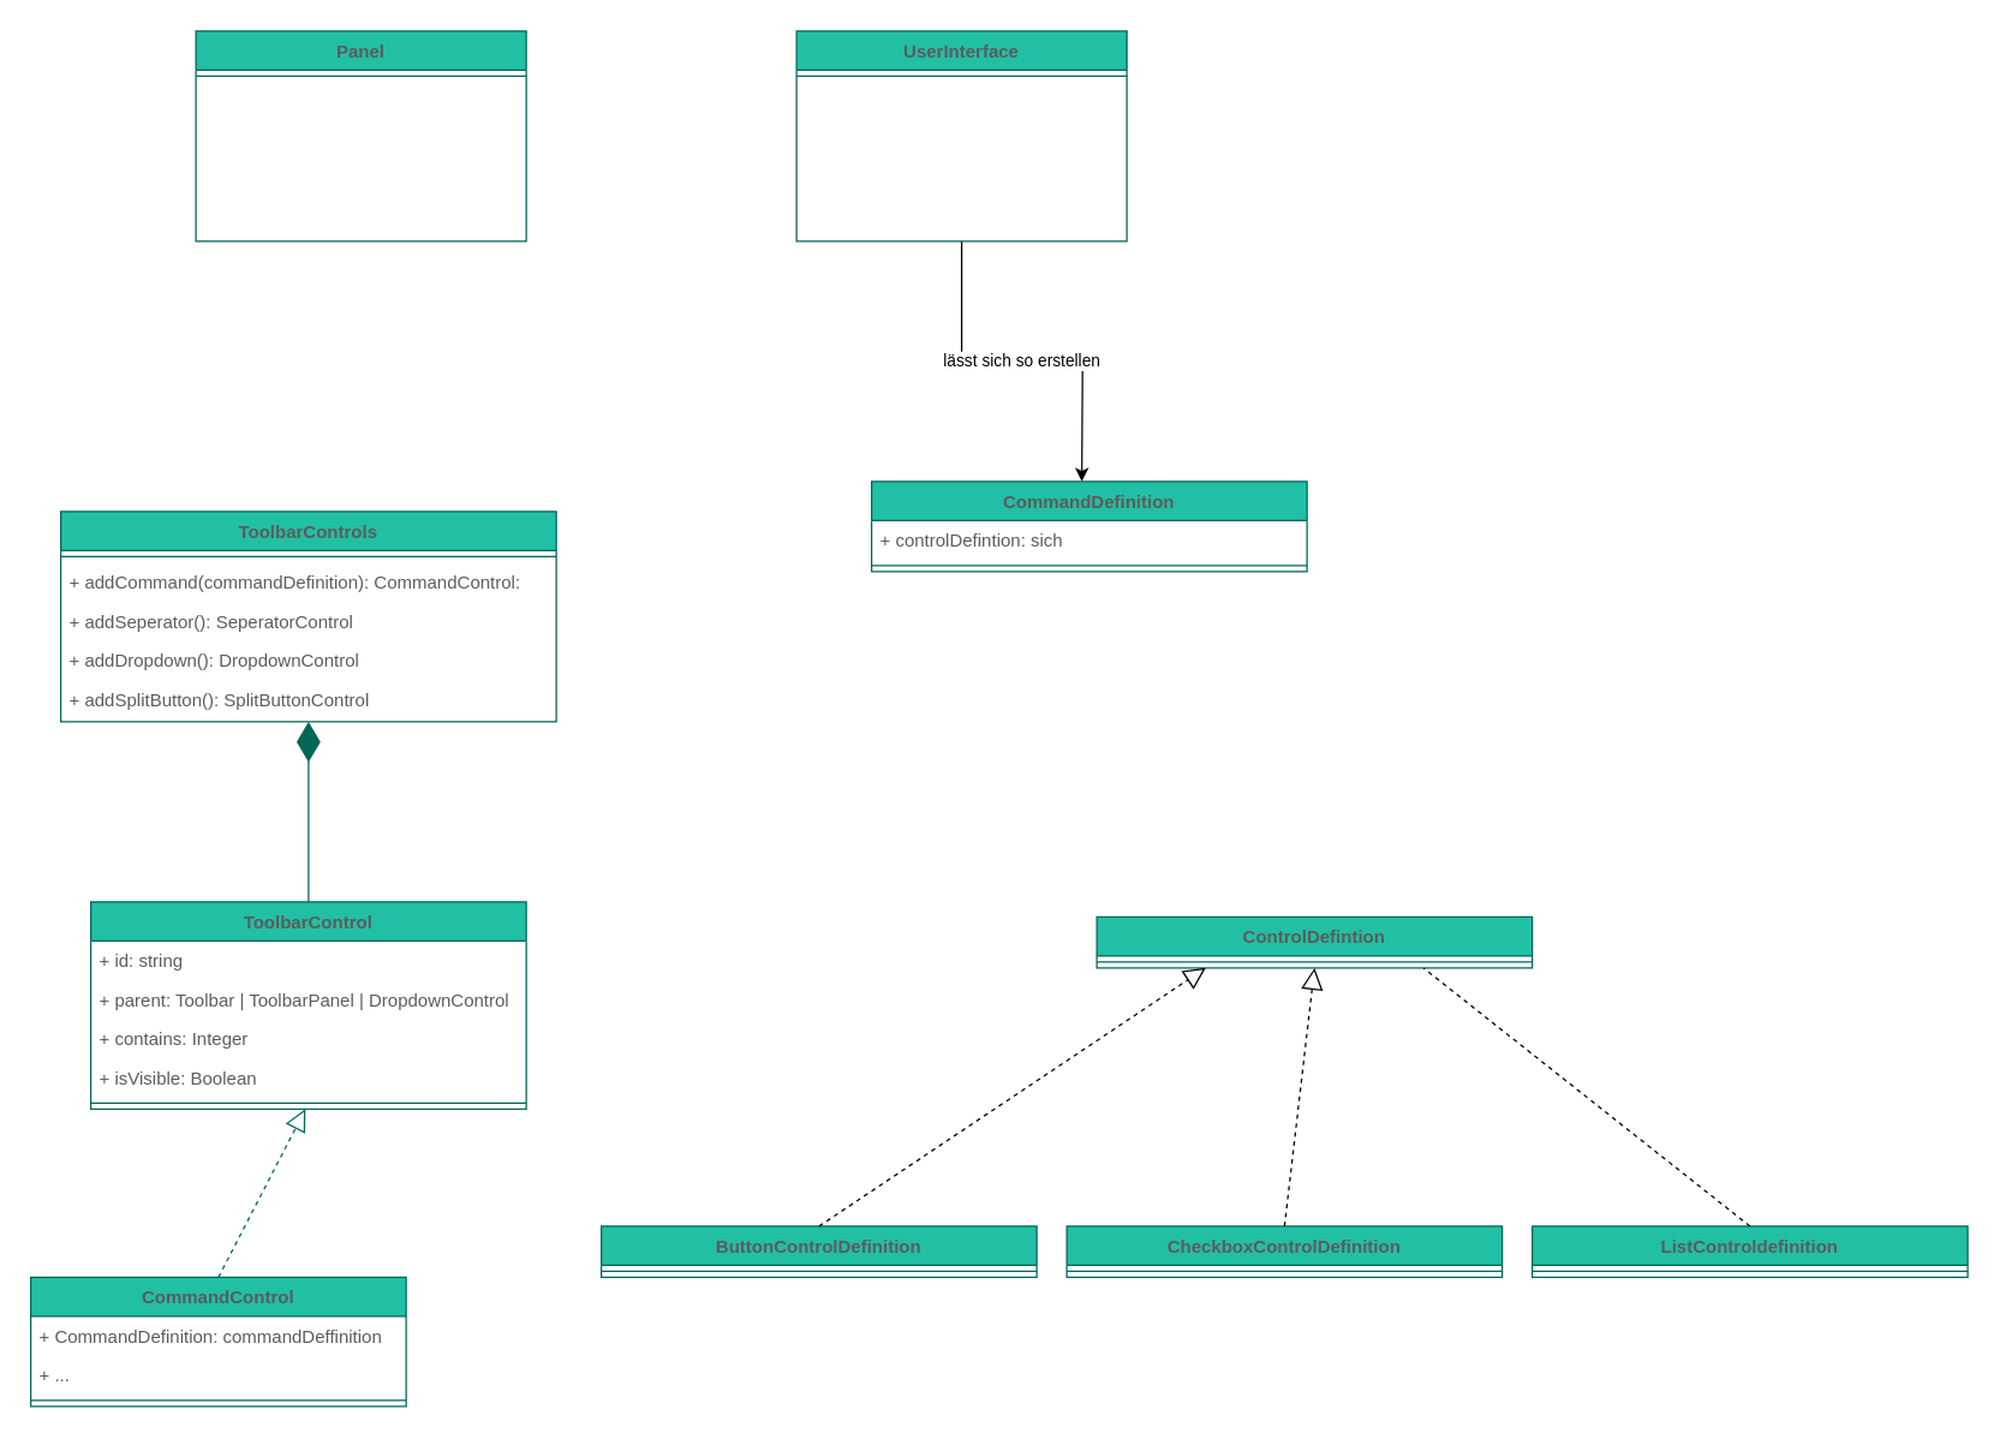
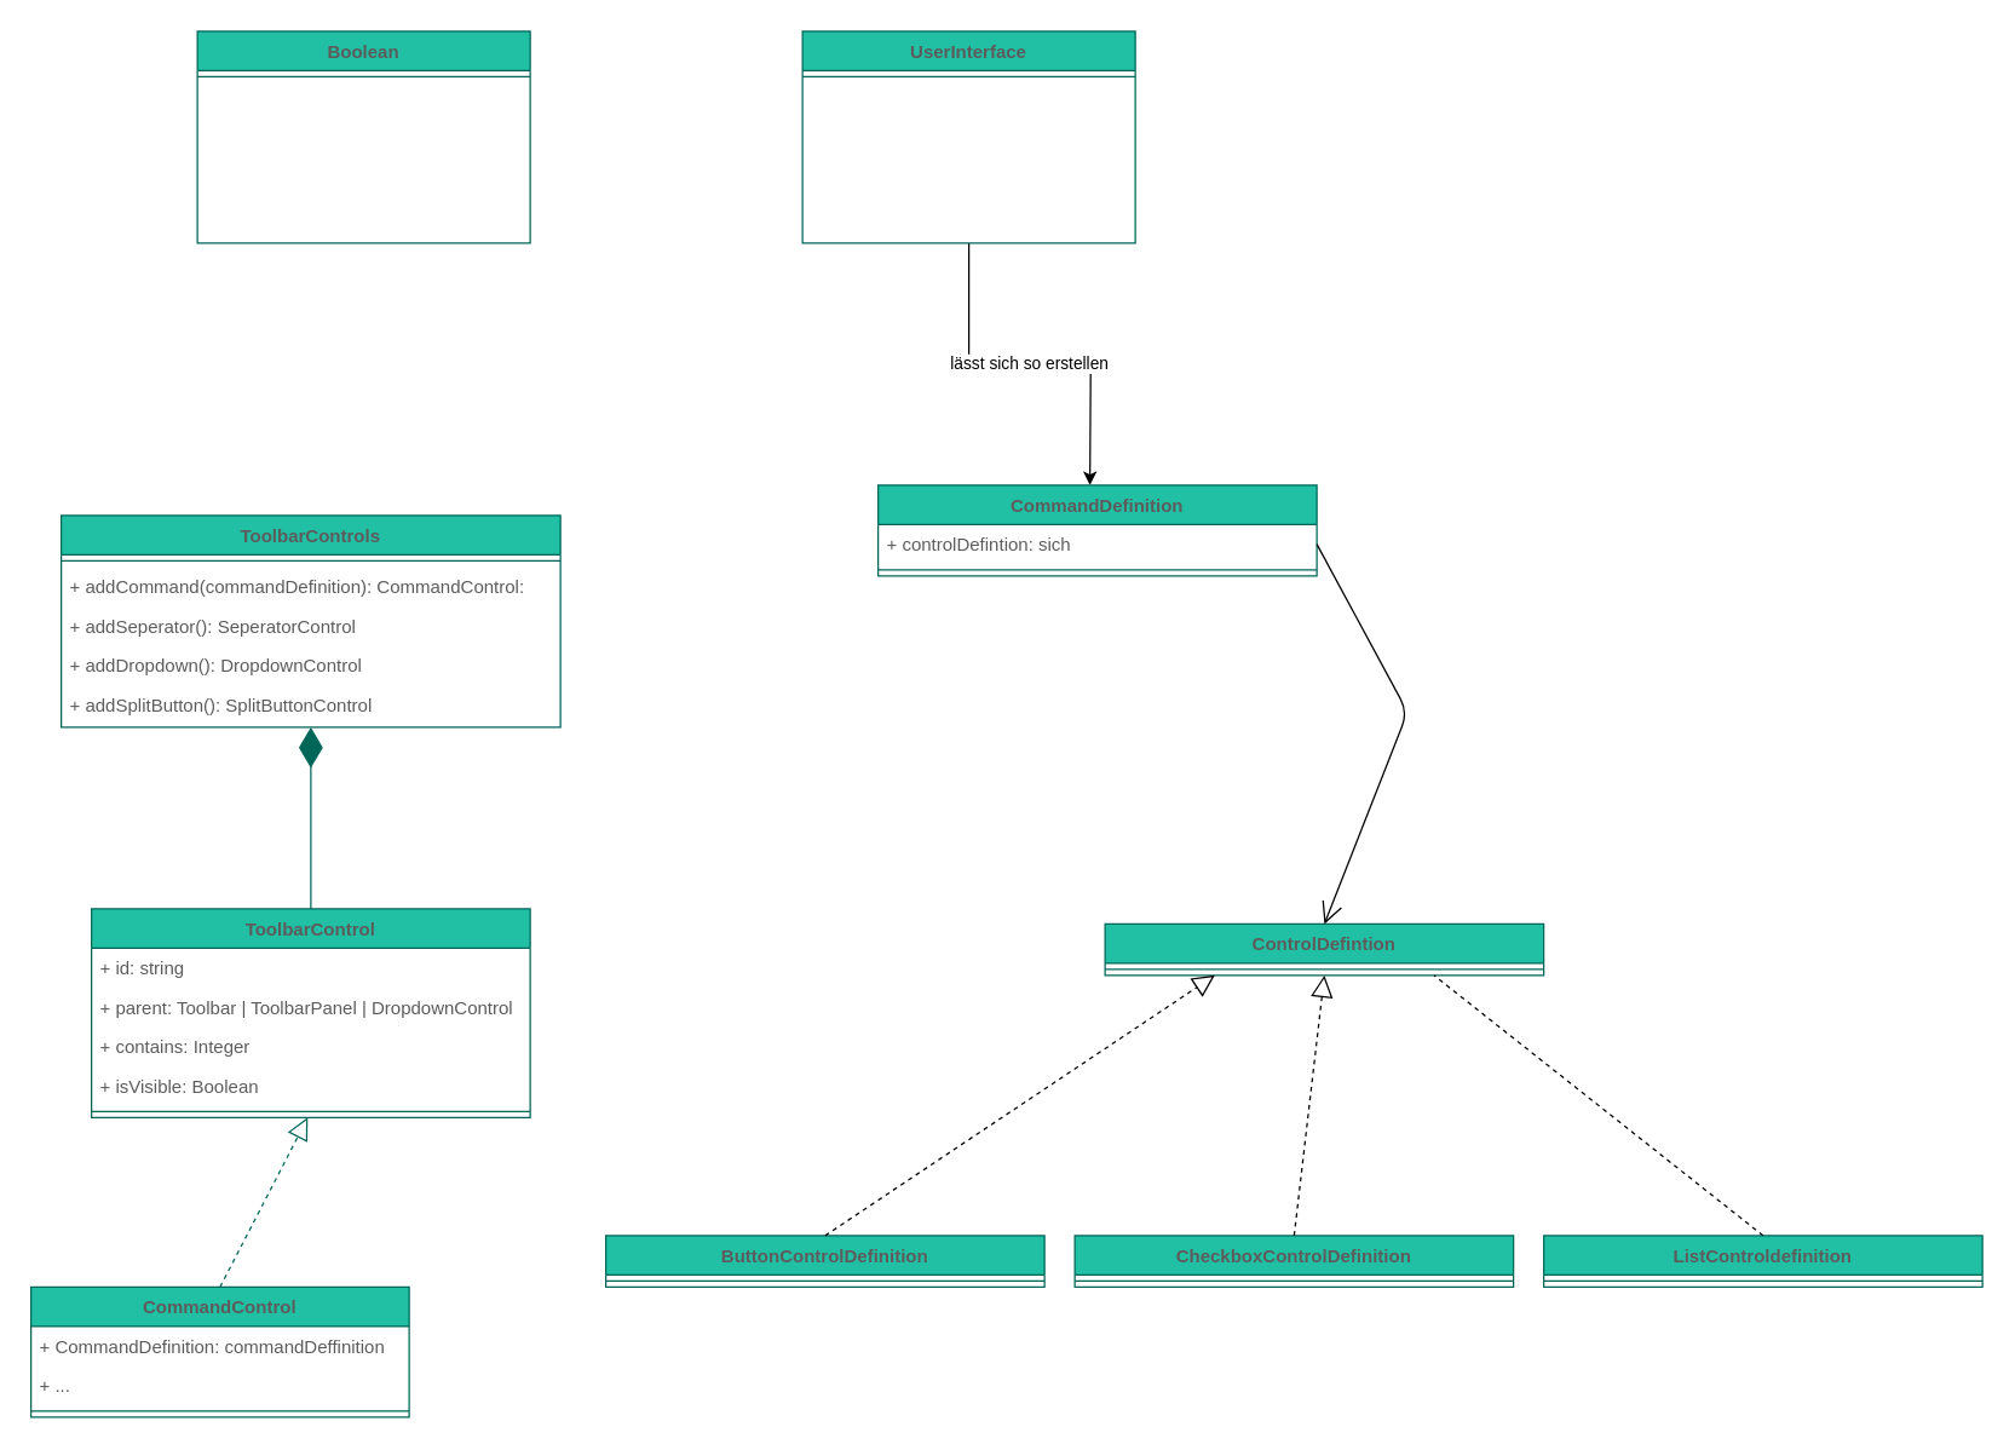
  <mxCell id="0" />
  <mxCell id="1" parent="0" />
  <mxCell id="2" value="ToolbarControls" style="swimlane;fontStyle=1;align=center;verticalAlign=top;childLayout=stackLayout;horizontal=1;startSize=26;horizontalStack=0;resizeParent=1;resizeLast=0;collapsible=1;marginBottom=0;rounded=0;shadow=0;strokeWidth=1;fillColor=#21C0A5;strokeColor=#006658;fontColor=#5C5C5C;" parent="1" vertex="1"><mxGeometry x="40" y="340" width="330" height="140" as="geometry"><mxRectangle x="120" y="20" width="160" height="26" as="alternateBounds" /></mxGeometry></mxCell>
  <mxCell id="3" value="" style="line;html=1;strokeWidth=1;align=left;verticalAlign=middle;spacingTop=-1;spacingLeft=3;spacingRight=3;rotatable=0;labelPosition=right;points=[];portConstraint=eastwest;fillColor=#21C0A5;strokeColor=#006658;fontColor=#5C5C5C;" parent="2" vertex="1"><mxGeometry y="26" width="330" height="8" as="geometry" /></mxCell>
  <mxCell id="4" value="+ addCommand(commandDefinition): CommandControl: " style="text;align=left;verticalAlign=top;spacingLeft=4;spacingRight=4;overflow=hidden;rotatable=0;points=[[0,0.5],[1,0.5]];portConstraint=eastwest;fontColor=#5C5C5C;" parent="2" vertex="1"><mxGeometry y="34" width="330" height="26" as="geometry" /></mxCell>
  <mxCell id="5" value="+ addSeperator(): SeperatorControl" style="text;align=left;verticalAlign=top;spacingLeft=4;spacingRight=4;overflow=hidden;rotatable=0;points=[[0,0.5],[1,0.5]];portConstraint=eastwest;fontColor=#5C5C5C;" parent="2" vertex="1"><mxGeometry y="60" width="330" height="26" as="geometry" /></mxCell>
  <mxCell id="6" value="+ addDropdown(): DropdownControl" style="text;align=left;verticalAlign=top;spacingLeft=4;spacingRight=4;overflow=hidden;rotatable=0;points=[[0,0.5],[1,0.5]];portConstraint=eastwest;fontColor=#5C5C5C;" parent="2" vertex="1"><mxGeometry y="86" width="330" height="26" as="geometry" /></mxCell>
  <mxCell id="7" value="+ addSplitButton(): SplitButtonControl" style="text;align=left;verticalAlign=top;spacingLeft=4;spacingRight=4;overflow=hidden;rotatable=0;points=[[0,0.5],[1,0.5]];portConstraint=eastwest;fontColor=#5C5C5C;" parent="2" vertex="1"><mxGeometry y="112" width="330" height="26" as="geometry" /></mxCell>
  <mxCell id="8" value="CommandControl" style="swimlane;fontStyle=1;align=center;verticalAlign=top;childLayout=stackLayout;horizontal=1;startSize=26;horizontalStack=0;resizeParent=1;resizeParentMax=0;resizeLast=0;collapsible=1;marginBottom=0;fillColor=#21C0A5;strokeColor=#006658;fontColor=#5C5C5C;" parent="1" vertex="1"><mxGeometry x="20" y="850" width="250" height="86" as="geometry" /></mxCell>
  <mxCell id="9" value="+ CommandDefinition: commandDeffinition" style="text;strokeColor=none;fillColor=none;align=left;verticalAlign=top;spacingLeft=4;spacingRight=4;overflow=hidden;rotatable=0;points=[[0,0.5],[1,0.5]];portConstraint=eastwest;fontColor=#5C5C5C;" parent="8" vertex="1"><mxGeometry y="26" width="250" height="26" as="geometry" /></mxCell>
  <mxCell id="10" value="+ ..." style="text;strokeColor=none;fillColor=none;align=left;verticalAlign=top;spacingLeft=4;spacingRight=4;overflow=hidden;rotatable=0;points=[[0,0.5],[1,0.5]];portConstraint=eastwest;fontColor=#5C5C5C;" parent="8" vertex="1"><mxGeometry y="52" width="250" height="26" as="geometry" /></mxCell>
  <mxCell id="11" value="" style="line;strokeWidth=1;fillColor=none;align=left;verticalAlign=middle;spacingTop=-1;spacingLeft=3;spacingRight=3;rotatable=0;labelPosition=right;points=[];portConstraint=eastwest;strokeColor=#006658;fontColor=#5C5C5C;" parent="8" vertex="1"><mxGeometry y="78" width="250" height="8" as="geometry" /></mxCell>
  <mxCell id="12" value="ToolbarControl" style="swimlane;fontStyle=1;align=center;verticalAlign=top;childLayout=stackLayout;horizontal=1;startSize=26;horizontalStack=0;resizeParent=1;resizeParentMax=0;resizeLast=0;collapsible=1;marginBottom=0;fillColor=#21C0A5;strokeColor=#006658;fontColor=#5C5C5C;" parent="1" vertex="1"><mxGeometry x="60" y="600" width="290" height="138" as="geometry" /></mxCell>
  <mxCell id="13" value="+ id: string" style="text;strokeColor=none;fillColor=none;align=left;verticalAlign=top;spacingLeft=4;spacingRight=4;overflow=hidden;rotatable=0;points=[[0,0.5],[1,0.5]];portConstraint=eastwest;fontColor=#5C5C5C;" parent="12" vertex="1"><mxGeometry y="26" width="290" height="26" as="geometry" /></mxCell>
  <mxCell id="14" value="+ parent: Toolbar | ToolbarPanel | DropdownControl" style="text;strokeColor=none;fillColor=none;align=left;verticalAlign=top;spacingLeft=4;spacingRight=4;overflow=hidden;rotatable=0;points=[[0,0.5],[1,0.5]];portConstraint=eastwest;fontColor=#5C5C5C;" parent="12" vertex="1"><mxGeometry y="52" width="290" height="26" as="geometry" /></mxCell>
  <mxCell id="15" value="+ contains: Integer" style="text;strokeColor=none;fillColor=none;align=left;verticalAlign=top;spacingLeft=4;spacingRight=4;overflow=hidden;rotatable=0;points=[[0,0.5],[1,0.5]];portConstraint=eastwest;fontColor=#5C5C5C;" parent="12" vertex="1"><mxGeometry y="78" width="290" height="26" as="geometry" /></mxCell>
  <mxCell id="16" value="+ isVisible: Boolean" style="text;strokeColor=none;fillColor=none;align=left;verticalAlign=top;spacingLeft=4;spacingRight=4;overflow=hidden;rotatable=0;points=[[0,0.5],[1,0.5]];portConstraint=eastwest;fontColor=#5C5C5C;" parent="12" vertex="1"><mxGeometry y="104" width="290" height="26" as="geometry" /></mxCell>
  <mxCell id="17" value="" style="line;strokeWidth=1;fillColor=none;align=left;verticalAlign=middle;spacingTop=-1;spacingLeft=3;spacingRight=3;rotatable=0;labelPosition=right;points=[];portConstraint=eastwest;strokeColor=#006658;fontColor=#5C5C5C;" parent="12" vertex="1"><mxGeometry y="130" width="290" height="8" as="geometry" /></mxCell>
  <mxCell id="18" value="" style="endArrow=diamondThin;endFill=1;endSize=24;html=1;exitX=0.5;exitY=0;exitDx=0;exitDy=0;strokeColor=#006658;fontColor=#5C5C5C;entryX=0.5;entryY=1;entryDx=0;entryDy=0;" parent="1" source="12" target="2" edge="1"><mxGeometry width="160" relative="1" as="geometry"><mxPoint x="270" y="550" as="sourcePoint" /><mxPoint x="260" y="500" as="targetPoint" /><Array as="points"><mxPoint x="205" y="520" /></Array></mxGeometry></mxCell>
  <mxCell id="19" value="" style="endArrow=block;dashed=1;endFill=0;endSize=12;html=1;strokeColor=#006658;fillColor=#21C0A5;fontColor=#5C5C5C;exitX=0.5;exitY=0;exitDx=0;exitDy=0;" parent="1" source="8" target="17" edge="1"><mxGeometry width="160" relative="1" as="geometry"><mxPoint x="120" y="700" as="sourcePoint" /><mxPoint x="280" y="700" as="targetPoint" /></mxGeometry></mxCell>
- <mxCell id="20" value="Panel" style="swimlane;fontStyle=1;align=center;verticalAlign=top;childLayout=stackLayout;horizontal=1;startSize=26;horizontalStack=0;resizeParent=1;resizeLast=0;collapsible=1;marginBottom=0;rounded=0;shadow=0;strokeWidth=1;fillColor=#21C0A5;strokeColor=#006658;fontColor=#5C5C5C;" vertex="1" parent="1"><mxGeometry x="130" y="20" width="220" height="140" as="geometry"><mxRectangle x="120" y="20" width="160" height="26" as="alternateBounds" /></mxGeometry></mxCell>
+ <mxCell id="20" value="Boolean" style="swimlane;fontStyle=1;align=center;verticalAlign=top;childLayout=stackLayout;horizontal=1;startSize=26;horizontalStack=0;resizeParent=1;resizeLast=0;collapsible=1;marginBottom=0;rounded=0;shadow=0;strokeWidth=1;fillColor=#21C0A5;strokeColor=#006658;fontColor=#5C5C5C;" vertex="1" parent="1"><mxGeometry x="130" y="20" width="220" height="140" as="geometry"><mxRectangle x="120" y="20" width="160" height="26" as="alternateBounds" /></mxGeometry></mxCell>
  <mxCell id="21" value="" style="line;html=1;strokeWidth=1;align=left;verticalAlign=middle;spacingTop=-1;spacingLeft=3;spacingRight=3;rotatable=0;labelPosition=right;points=[];portConstraint=eastwest;fillColor=#21C0A5;strokeColor=#006658;fontColor=#5C5C5C;" vertex="1" parent="20"><mxGeometry y="26" width="220" height="8" as="geometry" /></mxCell>
  <mxCell id="22" value="lässt sich so erstellen" style="edgeStyle=orthogonalEdgeStyle;rounded=0;orthogonalLoop=1;jettySize=auto;html=1;exitX=0.5;exitY=1;exitDx=0;exitDy=0;" edge="1" parent="1" source="23"><mxGeometry relative="1" as="geometry"><mxPoint x="720" as="targetPoint" y="320" /></mxGeometry></mxCell>
  <mxCell id="23" value="UserInterface" style="swimlane;fontStyle=1;align=center;verticalAlign=top;childLayout=stackLayout;horizontal=1;startSize=26;horizontalStack=0;resizeParent=1;resizeLast=0;collapsible=1;marginBottom=0;rounded=0;shadow=0;strokeWidth=1;fillColor=#21C0A5;strokeColor=#006658;fontColor=#5C5C5C;" vertex="1" parent="1"><mxGeometry x="530" y="20" width="220" height="140" as="geometry"><mxRectangle x="120" y="20" width="160" height="26" as="alternateBounds" /></mxGeometry></mxCell>
  <mxCell id="24" value="" style="line;html=1;strokeWidth=1;align=left;verticalAlign=middle;spacingTop=-1;spacingLeft=3;spacingRight=3;rotatable=0;labelPosition=right;points=[];portConstraint=eastwest;fillColor=#21C0A5;strokeColor=#006658;fontColor=#5C5C5C;" vertex="1" parent="23"><mxGeometry y="26" width="220" height="8" as="geometry" /></mxCell>
  <mxCell id="25" value="CommandDefinition" style="swimlane;fontStyle=1;align=center;verticalAlign=top;childLayout=stackLayout;horizontal=1;startSize=26;horizontalStack=0;resizeParent=1;resizeParentMax=0;resizeLast=0;collapsible=1;marginBottom=0;fillColor=#21C0A5;strokeColor=#006658;fontColor=#5C5C5C;" vertex="1" parent="1"><mxGeometry x="580" width="290" height="60" as="geometry" y="320" /></mxCell>
  <mxCell id="26" value="+ controlDefintion: sich" style="text;strokeColor=none;fillColor=none;align=left;verticalAlign=top;spacingLeft=4;spacingRight=4;overflow=hidden;rotatable=0;points=[[0,0.5],[1,0.5]];portConstraint=eastwest;fontColor=#5C5C5C;" vertex="1" parent="25"><mxGeometry y="26" width="290" height="26" as="geometry" /></mxCell>
  <mxCell id="27" value="" style="line;strokeWidth=1;fillColor=none;align=left;verticalAlign=middle;spacingTop=-1;spacingLeft=3;spacingRight=3;rotatable=0;labelPosition=right;points=[];portConstraint=eastwest;strokeColor=#006658;fontColor=#5C5C5C;" vertex="1" parent="25"><mxGeometry y="52" width="290" height="8" as="geometry" /></mxCell>
  <mxCell id="28" value="ControlDefintion" style="swimlane;fontStyle=1;align=center;verticalAlign=top;childLayout=stackLayout;horizontal=1;startSize=26;horizontalStack=0;resizeParent=1;resizeParentMax=0;resizeLast=0;collapsible=1;marginBottom=0;fillColor=#21C0A5;strokeColor=#006658;fontColor=#5C5C5C;" vertex="1" parent="1"><mxGeometry x="730" y="610" width="290" height="34" as="geometry" /></mxCell>
  <mxCell id="29" value="" style="line;strokeWidth=1;fillColor=none;align=left;verticalAlign=middle;spacingTop=-1;spacingLeft=3;spacingRight=3;rotatable=0;labelPosition=right;points=[];portConstraint=eastwest;strokeColor=#006658;fontColor=#5C5C5C;" vertex="1" parent="28"><mxGeometry y="26" width="290" height="8" as="geometry" /></mxCell>
  <mxCell id="30" value="ListControldefinition" style="swimlane;fontStyle=1;align=center;verticalAlign=top;childLayout=stackLayout;horizontal=1;startSize=26;horizontalStack=0;resizeParent=1;resizeParentMax=0;resizeLast=0;collapsible=1;marginBottom=0;fillColor=#21C0A5;strokeColor=#006658;fontColor=#5C5C5C;" vertex="1" parent="1"><mxGeometry x="1020" y="816" width="290" height="34" as="geometry" /></mxCell>
  <mxCell id="31" value="" style="line;strokeWidth=1;fillColor=none;align=left;verticalAlign=middle;spacingTop=-1;spacingLeft=3;spacingRight=3;rotatable=0;labelPosition=right;points=[];portConstraint=eastwest;strokeColor=#006658;fontColor=#5C5C5C;" vertex="1" parent="30"><mxGeometry y="26" width="290" height="8" as="geometry" /></mxCell>
  <mxCell id="32" value="CheckboxControlDefinition" style="swimlane;fontStyle=1;align=center;verticalAlign=top;childLayout=stackLayout;horizontal=1;startSize=26;horizontalStack=0;resizeParent=1;resizeParentMax=0;resizeLast=0;collapsible=1;marginBottom=0;fillColor=#21C0A5;strokeColor=#006658;fontColor=#5C5C5C;" vertex="1" parent="1"><mxGeometry x="710" y="816" width="290" height="34" as="geometry" /></mxCell>
  <mxCell id="33" value="" style="line;strokeWidth=1;fillColor=none;align=left;verticalAlign=middle;spacingTop=-1;spacingLeft=3;spacingRight=3;rotatable=0;labelPosition=right;points=[];portConstraint=eastwest;strokeColor=#006658;fontColor=#5C5C5C;" vertex="1" parent="32"><mxGeometry y="26" width="290" height="8" as="geometry" /></mxCell>
  <mxCell id="34" value="ButtonControlDefinition" style="swimlane;fontStyle=1;align=center;verticalAlign=top;childLayout=stackLayout;horizontal=1;startSize=26;horizontalStack=0;resizeParent=1;resizeParentMax=0;resizeLast=0;collapsible=1;marginBottom=0;fillColor=#21C0A5;strokeColor=#006658;fontColor=#5C5C5C;" vertex="1" parent="1"><mxGeometry x="400" y="816" width="290" height="34" as="geometry" /></mxCell>
  <mxCell id="35" value="" style="line;strokeWidth=1;fillColor=none;align=left;verticalAlign=middle;spacingTop=-1;spacingLeft=3;spacingRight=3;rotatable=0;labelPosition=right;points=[];portConstraint=eastwest;strokeColor=#006658;fontColor=#5C5C5C;" vertex="1" parent="34"><mxGeometry y="26" width="290" height="8" as="geometry" /></mxCell>
  <mxCell id="36" value="" style="endArrow=block;dashed=1;endFill=0;endSize=12;html=1;exitX=0.5;exitY=0;exitDx=0;exitDy=0;entryX=0.25;entryY=1;entryDx=0;entryDy=0;" edge="1" parent="1" source="34" target="28"><mxGeometry width="160" relative="1" as="geometry"><mxPoint x="540" y="610" as="sourcePoint" /><mxPoint x="710" y="620" as="targetPoint" /></mxGeometry></mxCell>
  <mxCell id="37" value="" style="endArrow=block;dashed=1;endFill=0;endSize=12;html=1;exitX=0.5;exitY=0;exitDx=0;exitDy=0;entryX=0.5;entryY=1;entryDx=0;entryDy=0;" edge="1" parent="1" source="32" target="28"><mxGeometry width="160" relative="1" as="geometry"><mxPoint x="560" y="600" as="sourcePoint" /><mxPoint x="720" y="600" as="targetPoint" /></mxGeometry></mxCell>
  <mxCell id="38" value="" style="endArrow=none;dashed=1;endFill=0;endSize=12;html=1;exitX=0.5;exitY=0;exitDx=0;exitDy=0;entryX=0.75;entryY=1;entryDx=0;entryDy=0;" edge="1" parent="1" source="30" target="28"><mxGeometry width="160" relative="1" as="geometry"><mxPoint x="560" y="600" as="sourcePoint" /><mxPoint x="960" y="670" as="targetPoint" /></mxGeometry></mxCell>
+ <mxCell id="39" value="" style="endArrow=open;endFill=1;endSize=12;html=1;exitX=1;exitY=0.5;exitDx=0;exitDy=0;entryX=0.5;entryY=0;entryDx=0;entryDy=0;" edge="1" parent="1" source="26" target="28"><mxGeometry width="160" relative="1" as="geometry"><mxPoint x="470" y="500" as="sourcePoint" /><mxPoint x="630" y="570" as="targetPoint" /><Array as="points"><mxPoint x="930" y="470" /></Array></mxGeometry></mxCell>
